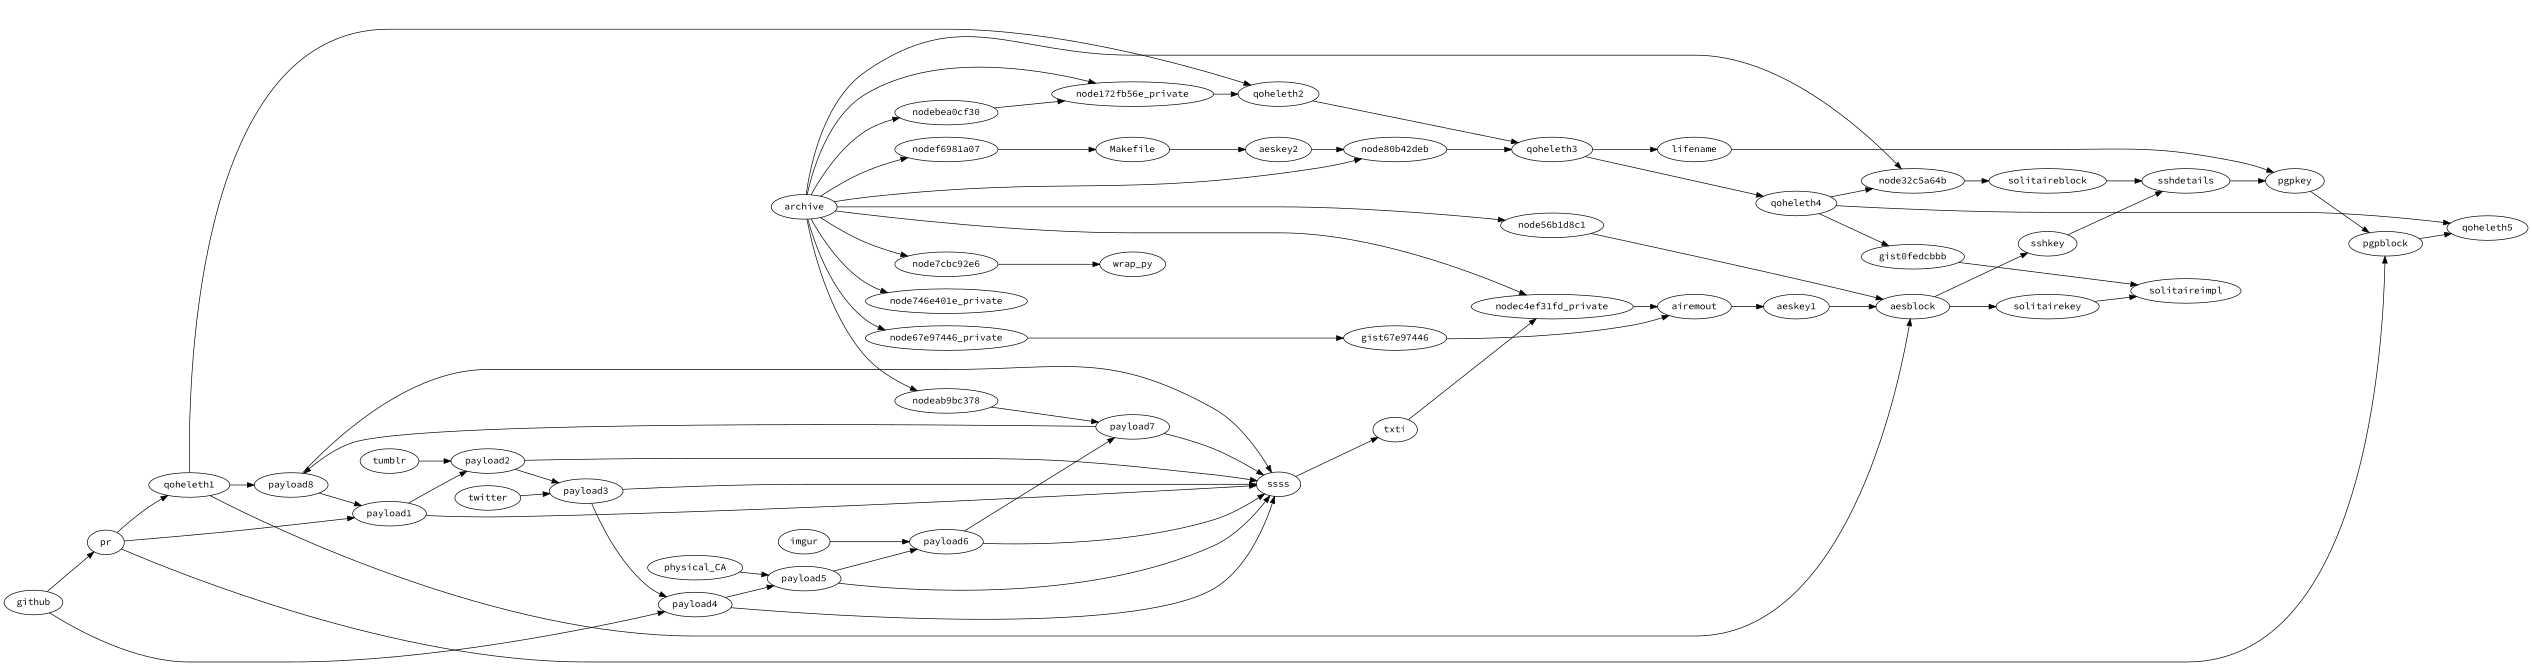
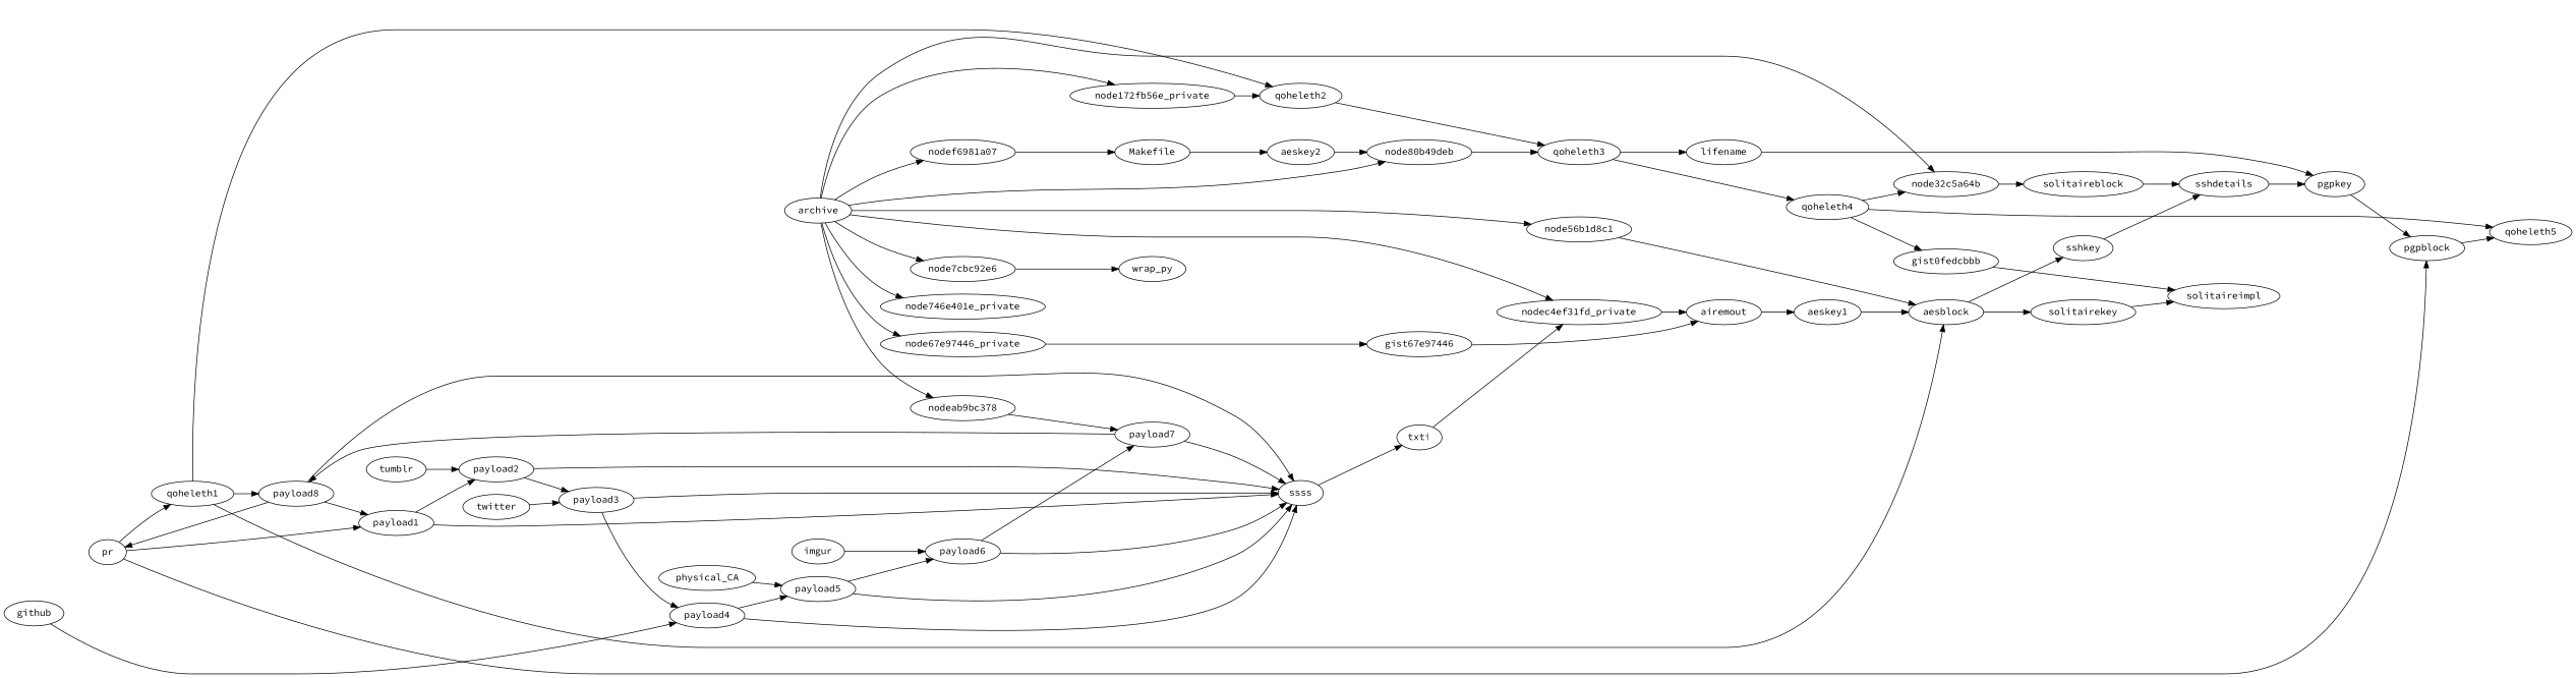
  digraph {
    fontname="Source Code Pro"
    rankdir=LR
    node [fontname="Source Code Pro"]
    edge [fontname="Source Code Pro"]
    github
    pr
    payload4
    qoheleth1
    pgpblock
    payload1
    ssss
    payload5
    aesblock
    payload8
    qoheleth2
    qoheleth5
    payload2
    sshkey
    solitairekey
    qoheleth3
    sshdetails
    solitaireimpl
    pgpkey
    txti
    payload3
    nodec4ef31fd_private
    tumblr
    payload6
    twitter
    payload7
    physical_CA
    imgur
    nodeab9bc378
    airemout
    aeskey1
    archive
    node7cbc92e6
    node32c5a64b
    n35 [label=node56b1d8c1]
    node67e97446_private
-   node80b42deb
+   node80b42deb [label=node80b49deb]
    node172fb56e_private
    node746e401e_private
-   nodebea0cf30
    nodef6981a07
    wrap_py
    solitaireblock
    gist67e97446
    Makefile
    qoheleth4
    gist0fedcbbb
    lifename
    aeskey2
-   github -> pr
+   payload8 -> pr
    github -> payload4
    pr -> qoheleth1
    pr -> pgpblock
    pr -> payload1
    payload4 -> ssss
    payload4 -> payload5
    qoheleth1 -> aesblock
    qoheleth1 -> payload8
    qoheleth1 -> qoheleth2
    pgpblock -> qoheleth5
    payload1 -> ssss
    payload1 -> payload2
    ssss -> txti
    payload5 -> ssss
    payload5 -> payload6
    aesblock -> sshkey
    aesblock -> solitairekey
    payload8 -> payload1
    payload8 -> ssss
    qoheleth2 -> qoheleth3
    payload2 -> ssss
    payload2 -> payload3
    sshkey -> sshdetails
    solitairekey -> solitaireimpl
    qoheleth3 -> qoheleth4
    qoheleth3 -> lifename
    sshdetails -> pgpkey
    pgpkey -> pgpblock
    txti -> nodec4ef31fd_private
    payload3 -> payload4
    payload3 -> ssss
    nodec4ef31fd_private -> airemout
    tumblr -> payload2
    payload6 -> ssss
    payload6 -> payload7
    twitter -> payload3
    payload7 -> ssss
    payload7 -> payload8
    physical_CA -> payload5
    imgur -> payload6
    nodeab9bc378 -> payload7
    airemout -> aeskey1
    aeskey1 -> aesblock
    archive -> nodec4ef31fd_private
    archive -> nodeab9bc378
    archive -> node7cbc92e6
    archive -> node32c5a64b
    archive -> n35
    archive -> node67e97446_private
    archive -> node80b42deb
    archive -> node172fb56e_private
    archive -> node746e401e_private
-   archive -> nodebea0cf30
    archive -> nodef6981a07
    node7cbc92e6 -> wrap_py
    node32c5a64b -> solitaireblock
    n35 -> aesblock
    node67e97446_private -> gist67e97446
    node80b42deb -> qoheleth3
    node172fb56e_private -> qoheleth2
-   nodebea0cf30 -> node172fb56e_private
    nodef6981a07 -> Makefile
    solitaireblock -> sshdetails
    gist67e97446 -> airemout
    Makefile -> aeskey2
    qoheleth4 -> qoheleth5
    qoheleth4 -> node32c5a64b
    qoheleth4 -> gist0fedcbbb
    gist0fedcbbb -> solitaireimpl
    lifename -> pgpkey
    aeskey2 -> node80b42deb
  }
